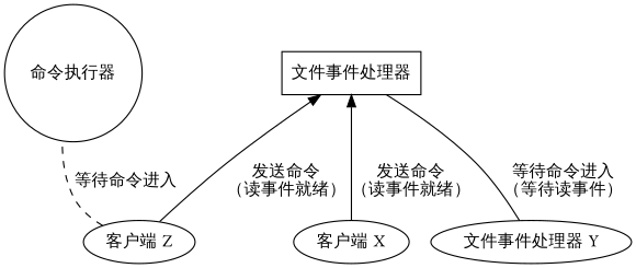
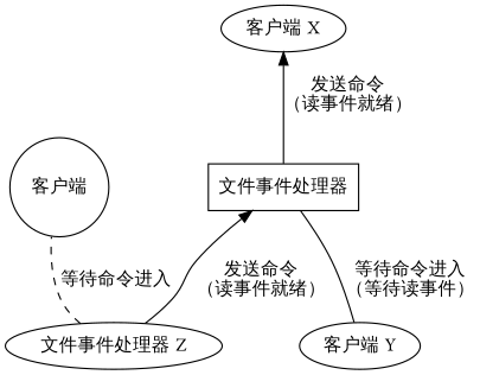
  digraph {
    fontname="EB Garamond"
    rankdir=BT
    node [fontname="EB Garamond"]
    edge [fontname="EB Garamond"]
-   n1 [label="命令执行器" shape=circle]
+   n1 [label="客户端" shape=circle]
    n2 [label="文件事件处理器" shape=record]
    n3 [label="客户端 X"]
-   n4 [label="文件事件处理器 Y"]
-   n5 [label="客户端 Z"]
-   n3 -> n2 [label="发送命令\n（读事件就绪）"]
+   n4 [label="客户端 Y"]
+   n5 [label="文件事件处理器 Z"]
+   n2 -> n3 [label="发送命令\n（读事件就绪）"]
    n4 -> n2 [dir=none label="等待命令进入\n（等待读事件）" style=solid]
    n5 -> n1 [dir=none label="等待命令进入" style=dashed]
    n5 -> n2 [label="发送命令\n（读事件就绪）"]
  }
